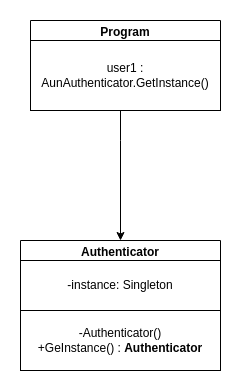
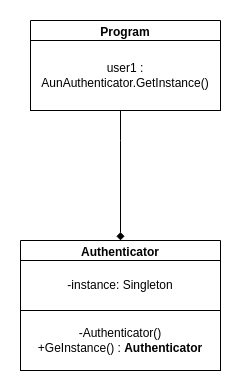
  <mxCell id="0" />
  <mxCell id="1" parent="0" />
  <mxCell id="2" value="Authenticator" style="swimlane;whiteSpace=wrap;html=1;" vertex="1" parent="1"><mxGeometry x="20" y="240" width="200" height="130" as="geometry" /></mxCell>
  <mxCell id="3" value="-Authenticator()&lt;br&gt;+GeInstance() :&amp;nbsp;&lt;span style=&quot;font-weight: 700;&quot;&gt;Authenticator&lt;/span&gt;" style="rounded=0;whiteSpace=wrap;html=1;" vertex="1" parent="2"><mxGeometry y="70" width="200" height="60" as="geometry" /></mxCell>
  <mxCell id="4" value="-instance: Singleton" style="rounded=0;whiteSpace=wrap;html=1;" vertex="1" parent="2"><mxGeometry y="20" width="200" height="50" as="geometry" /></mxCell>
  <mxCell id="5" value="Program" style="swimlane;whiteSpace=wrap;html=1;" vertex="1" parent="1"><mxGeometry x="30" y="20" width="190" height="90" as="geometry" /></mxCell>
  <mxCell id="6" value="user1 : AunAuthenticator.GetInstance()" style="rounded=0;whiteSpace=wrap;html=1;" vertex="1" parent="5"><mxGeometry y="20" width="190" height="70" as="geometry" /></mxCell>
- <mxCell id="7" style="edgeStyle=orthogonalEdgeStyle;rounded=0;orthogonalLoop=1;jettySize=auto;html=1;entryX=0.5;entryY=0;entryDx=0;entryDy=0;" edge="1" parent="1" source="6" target="2"><mxGeometry relative="1" as="geometry"><Array as="points"><mxPoint x="120" y="140" /><mxPoint x="120" y="140" /></Array></mxGeometry></mxCell>
+ <mxCell id="7" style="edgeStyle=orthogonalEdgeStyle;rounded=0;orthogonalLoop=1;jettySize=auto;html=1;entryX=0.5;entryY=0;entryDx=0;entryDy=0;endArrow=diamond;" edge="1" parent="1" source="6" target="2"><mxGeometry relative="1" as="geometry"><Array as="points"><mxPoint x="120" y="140" /><mxPoint x="120" y="140" /></Array></mxGeometry></mxCell>
